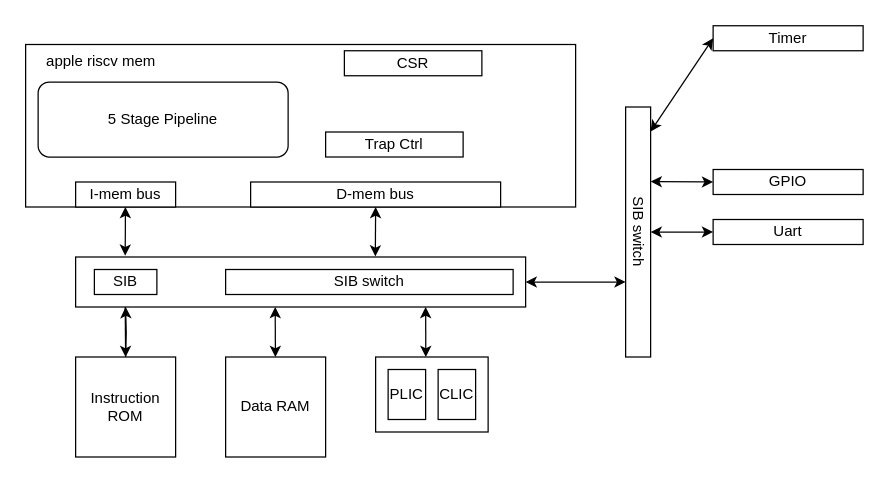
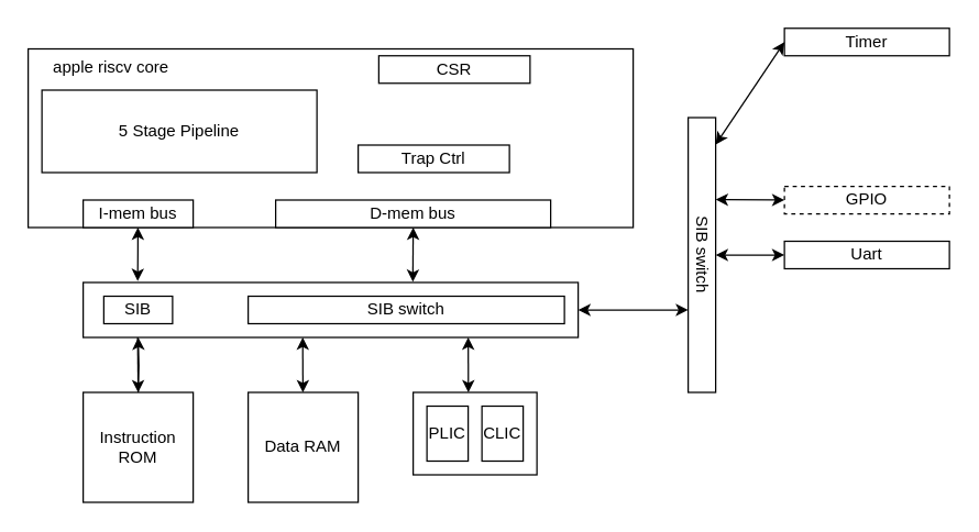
  <mxCell id="0" />
  <mxCell id="1" parent="0" />
  <mxCell id="2" value="" style="whiteSpace=wrap;html=1;" parent="1" vertex="1"><mxGeometry x="60" y="205" width="360" height="40" as="geometry" /></mxCell>
  <mxCell id="3" value="" style="whiteSpace=wrap;html=1;" parent="1" vertex="1"><mxGeometry x="20" y="35" width="440" height="130" as="geometry" /></mxCell>
  <mxCell id="4" value="I-mem bus" style="whiteSpace=wrap;html=1;" parent="1" vertex="1"><mxGeometry x="60" y="145" width="80" height="20" as="geometry" /></mxCell>
  <mxCell id="5" value="D-mem bus" style="whiteSpace=wrap;html=1;" parent="1" vertex="1"><mxGeometry x="200" y="145" width="200" height="20" as="geometry" /></mxCell>
  <mxCell id="6" value="SIB" style="whiteSpace=wrap;html=1;" parent="1" vertex="1"><mxGeometry x="75" y="215" width="50" height="20" as="geometry" /></mxCell>
  <mxCell id="7" value="SIB switch" style="whiteSpace=wrap;html=1;" parent="1" vertex="1"><mxGeometry x="180" y="215" width="230" height="20" as="geometry" /></mxCell>
  <mxCell id="8" value="SIB switch" style="whiteSpace=wrap;html=1;rotation=90;" parent="1" vertex="1"><mxGeometry x="410" y="175" width="200" height="20" as="geometry" /></mxCell>
  <mxCell id="9" value="" style="endArrow=classic;startArrow=classic;html=1;fillColor=none;entryX=0.65;entryY=1;entryDx=0;entryDy=0;entryPerimeter=0;" parent="1" edge="1"><mxGeometry width="50" height="50" relative="1" as="geometry"><mxPoint x="420" y="225" as="sourcePoint" /><mxPoint x="500" y="225" as="targetPoint" /></mxGeometry></mxCell>
- <mxCell id="10" value="GPIO" style="whiteSpace=wrap;html=1;" parent="1" vertex="1"><mxGeometry x="570" y="135" width="120" height="20" as="geometry" /></mxCell>
+ <mxCell id="10" value="GPIO" style="whiteSpace=wrap;html=1;dashed=1;" parent="1" vertex="1"><mxGeometry x="570" y="135" width="120" height="20" as="geometry" /></mxCell>
  <mxCell id="11" value="Uart" style="whiteSpace=wrap;html=1;" parent="1" vertex="1"><mxGeometry x="570" y="175" width="120" height="20" as="geometry" /></mxCell>
  <mxCell id="12" value="" style="endArrow=classic;startArrow=classic;html=1;fillColor=none;exitX=1;exitY=0.5;exitDx=0;exitDy=0;entryX=0;entryY=0.5;entryDx=0;entryDy=0;" parent="1" target="10" edge="1"><mxGeometry width="50" height="50" relative="1" as="geometry"><mxPoint x="520" y="144.66" as="sourcePoint" /><mxPoint x="570" y="145" as="targetPoint" /></mxGeometry></mxCell>
  <mxCell id="13" value="" style="endArrow=classic;startArrow=classic;html=1;fillColor=none;entryX=-0.001;entryY=0.46;entryDx=0;entryDy=0;entryPerimeter=0;" parent="1" edge="1"><mxGeometry width="50" height="50" relative="1" as="geometry"><mxPoint x="520" y="185" as="sourcePoint" /><mxPoint x="570" y="185" as="targetPoint" /></mxGeometry></mxCell>
  <mxCell id="14" value="" style="edgeStyle=orthogonalEdgeStyle;orthogonalLoop=1;jettySize=auto;html=1;" parent="1" edge="1"><mxGeometry relative="1" as="geometry"><mxPoint x="100" y="285" as="sourcePoint" /><mxPoint x="100" y="245" as="targetPoint" /></mxGeometry></mxCell>
  <mxCell id="15" value="Instruction ROM" style="whiteSpace=wrap;html=1;aspect=fixed;" parent="1" vertex="1"><mxGeometry x="60" y="285" width="80" height="80" as="geometry" /></mxCell>
  <mxCell id="16" value="" style="endArrow=classic;html=1;fillColor=none;" parent="1" edge="1"><mxGeometry width="50" height="50" relative="1" as="geometry"><mxPoint x="99.66" y="245" as="sourcePoint" /><mxPoint x="100" y="285" as="targetPoint" /></mxGeometry></mxCell>
  <mxCell id="17" value="" style="endArrow=classic;startArrow=classic;html=1;fillColor=none;entryX=0.2;entryY=1;entryDx=0;entryDy=0;entryPerimeter=0;" parent="1" source="18" edge="1"><mxGeometry width="50" height="50" relative="1" as="geometry"><mxPoint x="219.66" y="305" as="sourcePoint" /><mxPoint x="219.66" y="245" as="targetPoint" /></mxGeometry></mxCell>
  <mxCell id="18" value="Data RAM" style="whiteSpace=wrap;html=1;aspect=fixed;" parent="1" vertex="1"><mxGeometry x="180" y="285" width="80" height="80" as="geometry" /></mxCell>
  <mxCell id="19" value="" style="endArrow=classic;startArrow=classic;html=1;exitX=0.11;exitY=-0.026;exitDx=0;exitDy=0;exitPerimeter=0;" parent="1" source="2" edge="1"><mxGeometry width="50" height="50" relative="1" as="geometry"><mxPoint x="100" y="195" as="sourcePoint" /><mxPoint x="99.8" y="165" as="targetPoint" /><Array as="points"><mxPoint x="99.8" y="185" /></Array></mxGeometry></mxCell>
  <mxCell id="20" value="" style="endArrow=classic;startArrow=classic;html=1;exitX=0.666;exitY=-0.012;exitDx=0;exitDy=0;exitPerimeter=0;entryX=0.5;entryY=1;entryDx=0;entryDy=0;" parent="1" source="2" edge="1" target="5"><mxGeometry width="50" height="50" relative="1" as="geometry"><mxPoint x="219.8" y="195" as="sourcePoint" /><mxPoint x="219.8" y="165" as="targetPoint" /></mxGeometry></mxCell>
  <mxCell id="21" value="Timer" style="whiteSpace=wrap;html=1;" parent="1" vertex="1"><mxGeometry x="570" y="20" width="120" height="20" as="geometry" /></mxCell>
  <mxCell id="22" value="" style="endArrow=classic;startArrow=classic;html=1;fillColor=none;exitX=1;exitY=0.5;exitDx=0;exitDy=0;entryX=0;entryY=0.5;entryDx=0;entryDy=0;" parent="1" target="21" edge="1"><mxGeometry width="50" height="50" relative="1" as="geometry"><mxPoint x="520" y="104.66" as="sourcePoint" /><mxPoint x="570" y="105" as="targetPoint" /></mxGeometry></mxCell>
- <mxCell id="23" value="5 Stage Pipeline" style="whiteSpace=wrap;html=1;rounded=1;" parent="1" vertex="1"><mxGeometry x="30" y="65" width="200" height="60" as="geometry" /></mxCell>
+ <mxCell id="23" value="5 Stage Pipeline" style="whiteSpace=wrap;html=1;" parent="1" vertex="1"><mxGeometry x="30" y="65" width="200" height="60" as="geometry" /></mxCell>
  <mxCell id="24" value="CSR" style="whiteSpace=wrap;html=1;" parent="1" vertex="1"><mxGeometry x="275" y="40" width="110" height="20" as="geometry" /></mxCell>
  <mxCell id="25" value="Trap Ctrl" style="whiteSpace=wrap;html=1;" parent="1" vertex="1"><mxGeometry x="260" y="105" width="110" height="20" as="geometry" /></mxCell>
- <mxCell id="26" value="apple riscv mem" style="text;html=1;align=center;verticalAlign=middle;resizable=0;points=[];autosize=1;" parent="1" vertex="1"><mxGeometry x="30" y="39" width="100" height="20" as="geometry" /></mxCell>
+ <mxCell id="26" value="apple riscv core" style="text;html=1;align=center;verticalAlign=middle;resizable=0;points=[];autosize=1;" parent="1" vertex="1"><mxGeometry x="30" y="39" width="100" height="20" as="geometry" /></mxCell>
  <mxCell id="27" value="" style="group" parent="1" vertex="1" connectable="0"><mxGeometry x="300" y="285" width="90" height="60" as="geometry" /></mxCell>
  <mxCell id="28" value="" style="rounded=0;whiteSpace=wrap;html=1;" parent="27" vertex="1"><mxGeometry width="90" height="60" as="geometry" /></mxCell>
  <mxCell id="29" value="PLIC" style="whiteSpace=wrap;html=1;" parent="27" vertex="1"><mxGeometry x="10" y="10" width="30" height="40" as="geometry" /></mxCell>
  <mxCell id="30" value="CLIC" style="whiteSpace=wrap;html=1;" parent="27" vertex="1"><mxGeometry x="50" y="10" width="30" height="40" as="geometry" /></mxCell>
  <mxCell id="31" value="" style="endArrow=classic;startArrow=classic;html=1;fillColor=none;entryX=0.2;entryY=1;entryDx=0;entryDy=0;entryPerimeter=0;" edge="1" parent="1"><mxGeometry width="50" height="50" relative="1" as="geometry"><mxPoint x="340.17" y="285" as="sourcePoint" /><mxPoint x="340" y="245" as="targetPoint" /></mxGeometry></mxCell>
